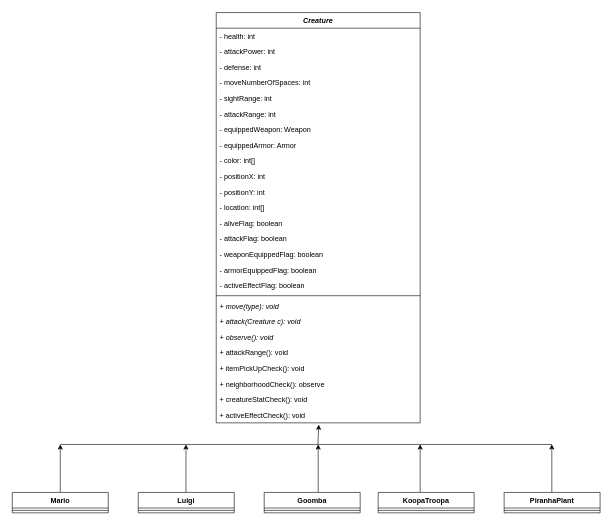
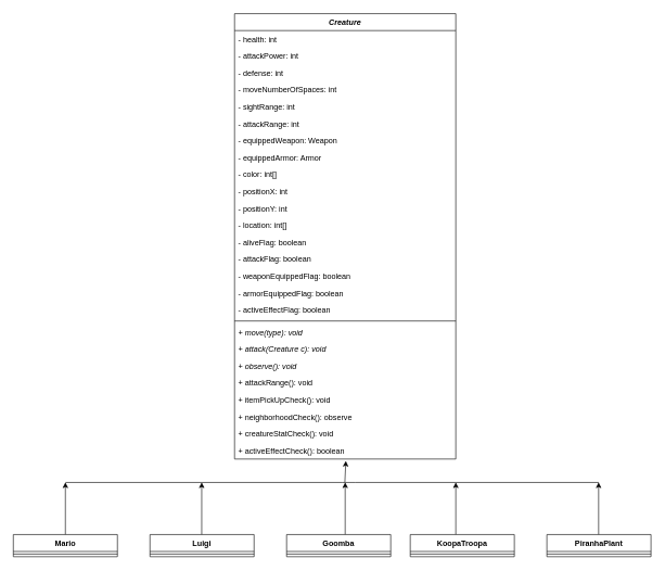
  <mxCell id="0" />
  <mxCell id="1" parent="0" />
  <mxCell id="2" value="Creature" style="swimlane;fontStyle=3;align=center;verticalAlign=top;childLayout=stackLayout;horizontal=1;startSize=26;horizontalStack=0;resizeParent=1;resizeParentMax=0;resizeLast=0;collapsible=1;marginBottom=0;" vertex="1" parent="1"><mxGeometry x="360" y="20" width="340" height="684" as="geometry" /></mxCell>
  <mxCell id="3" value="- health: int" style="text;strokeColor=none;fillColor=none;align=left;verticalAlign=top;spacingLeft=4;spacingRight=4;overflow=hidden;rotatable=0;points=[[0,0.5],[1,0.5]];portConstraint=eastwest;" vertex="1" parent="2"><mxGeometry y="26" width="340" height="26" as="geometry" /></mxCell>
  <mxCell id="4" value="- attackPower: int" style="text;strokeColor=none;fillColor=none;align=left;verticalAlign=top;spacingLeft=4;spacingRight=4;overflow=hidden;rotatable=0;points=[[0,0.5],[1,0.5]];portConstraint=eastwest;" vertex="1" parent="2"><mxGeometry y="52" width="340" height="26" as="geometry" /></mxCell>
  <mxCell id="5" value="- defense: int" style="text;strokeColor=none;fillColor=none;align=left;verticalAlign=top;spacingLeft=4;spacingRight=4;overflow=hidden;rotatable=0;points=[[0,0.5],[1,0.5]];portConstraint=eastwest;" vertex="1" parent="2"><mxGeometry y="78" width="340" height="26" as="geometry" /></mxCell>
  <mxCell id="6" value="- moveNumberOfSpaces: int" style="text;strokeColor=none;fillColor=none;align=left;verticalAlign=top;spacingLeft=4;spacingRight=4;overflow=hidden;rotatable=0;points=[[0,0.5],[1,0.5]];portConstraint=eastwest;" vertex="1" parent="2"><mxGeometry y="104" width="340" height="26" as="geometry" /></mxCell>
  <mxCell id="7" value="- sightRange: int" style="text;strokeColor=none;fillColor=none;align=left;verticalAlign=top;spacingLeft=4;spacingRight=4;overflow=hidden;rotatable=0;points=[[0,0.5],[1,0.5]];portConstraint=eastwest;" vertex="1" parent="2"><mxGeometry y="130" width="340" height="26" as="geometry" /></mxCell>
  <mxCell id="8" value="- attackRange: int" style="text;strokeColor=none;fillColor=none;align=left;verticalAlign=top;spacingLeft=4;spacingRight=4;overflow=hidden;rotatable=0;points=[[0,0.5],[1,0.5]];portConstraint=eastwest;" vertex="1" parent="2"><mxGeometry y="156" width="340" height="26" as="geometry" /></mxCell>
  <mxCell id="9" value="- equippedWeapon: Weapon" style="text;strokeColor=none;fillColor=none;align=left;verticalAlign=top;spacingLeft=4;spacingRight=4;overflow=hidden;rotatable=0;points=[[0,0.5],[1,0.5]];portConstraint=eastwest;" vertex="1" parent="2"><mxGeometry y="182" width="340" height="26" as="geometry" /></mxCell>
  <mxCell id="10" value="- equippedArmor: Armor" style="text;strokeColor=none;fillColor=none;align=left;verticalAlign=top;spacingLeft=4;spacingRight=4;overflow=hidden;rotatable=0;points=[[0,0.5],[1,0.5]];portConstraint=eastwest;" vertex="1" parent="2"><mxGeometry y="208" width="340" height="26" as="geometry" /></mxCell>
  <mxCell id="11" value="- color: int[]" style="text;strokeColor=none;fillColor=none;align=left;verticalAlign=top;spacingLeft=4;spacingRight=4;overflow=hidden;rotatable=0;points=[[0,0.5],[1,0.5]];portConstraint=eastwest;" vertex="1" parent="2"><mxGeometry y="234" width="340" height="26" as="geometry" /></mxCell>
  <mxCell id="12" value="- positionX: int" style="text;strokeColor=none;fillColor=none;align=left;verticalAlign=top;spacingLeft=4;spacingRight=4;overflow=hidden;rotatable=0;points=[[0,0.5],[1,0.5]];portConstraint=eastwest;" vertex="1" parent="2"><mxGeometry y="260" width="340" height="26" as="geometry" /></mxCell>
  <mxCell id="13" value="- positionY: int" style="text;strokeColor=none;fillColor=none;align=left;verticalAlign=top;spacingLeft=4;spacingRight=4;overflow=hidden;rotatable=0;points=[[0,0.5],[1,0.5]];portConstraint=eastwest;" vertex="1" parent="2"><mxGeometry y="286" width="340" height="26" as="geometry" /></mxCell>
  <mxCell id="14" value="- location: int[]" style="text;strokeColor=none;fillColor=none;align=left;verticalAlign=top;spacingLeft=4;spacingRight=4;overflow=hidden;rotatable=0;points=[[0,0.5],[1,0.5]];portConstraint=eastwest;" vertex="1" parent="2"><mxGeometry y="312" width="340" height="26" as="geometry" /></mxCell>
  <mxCell id="15" value="- aliveFlag: boolean" style="text;strokeColor=none;fillColor=none;align=left;verticalAlign=top;spacingLeft=4;spacingRight=4;overflow=hidden;rotatable=0;points=[[0,0.5],[1,0.5]];portConstraint=eastwest;" vertex="1" parent="2"><mxGeometry y="338" width="340" height="26" as="geometry" /></mxCell>
  <mxCell id="16" value="- attackFlag: boolean" style="text;strokeColor=none;fillColor=none;align=left;verticalAlign=top;spacingLeft=4;spacingRight=4;overflow=hidden;rotatable=0;points=[[0,0.5],[1,0.5]];portConstraint=eastwest;" vertex="1" parent="2"><mxGeometry y="364" width="340" height="26" as="geometry" /></mxCell>
  <mxCell id="17" value="- weaponEquippedFlag: boolean" style="text;strokeColor=none;fillColor=none;align=left;verticalAlign=top;spacingLeft=4;spacingRight=4;overflow=hidden;rotatable=0;points=[[0,0.5],[1,0.5]];portConstraint=eastwest;" vertex="1" parent="2"><mxGeometry y="390" width="340" height="26" as="geometry" /></mxCell>
  <mxCell id="18" value="- armorEquippedFlag: boolean" style="text;strokeColor=none;fillColor=none;align=left;verticalAlign=top;spacingLeft=4;spacingRight=4;overflow=hidden;rotatable=0;points=[[0,0.5],[1,0.5]];portConstraint=eastwest;" vertex="1" parent="2"><mxGeometry y="416" width="340" height="26" as="geometry" /></mxCell>
  <mxCell id="19" value="- activeEffectFlag: boolean" style="text;strokeColor=none;fillColor=none;align=left;verticalAlign=top;spacingLeft=4;spacingRight=4;overflow=hidden;rotatable=0;points=[[0,0.5],[1,0.5]];portConstraint=eastwest;" vertex="1" parent="2"><mxGeometry y="442" width="340" height="26" as="geometry" /></mxCell>
  <mxCell id="20" value="" style="line;strokeWidth=1;fillColor=none;align=left;verticalAlign=middle;spacingTop=-1;spacingLeft=3;spacingRight=3;rotatable=0;labelPosition=right;points=[];portConstraint=eastwest;" vertex="1" parent="2"><mxGeometry y="468" width="340" height="8" as="geometry" /></mxCell>
  <mxCell id="21" value="+ move(type): void" style="text;strokeColor=none;fillColor=none;align=left;verticalAlign=top;spacingLeft=4;spacingRight=4;overflow=hidden;rotatable=0;points=[[0,0.5],[1,0.5]];portConstraint=eastwest;fontStyle=2" vertex="1" parent="2"><mxGeometry y="476" width="340" height="26" as="geometry" /></mxCell>
  <mxCell id="22" value="+ attack(Creature c): void" style="text;strokeColor=none;fillColor=none;align=left;verticalAlign=top;spacingLeft=4;spacingRight=4;overflow=hidden;rotatable=0;points=[[0,0.5],[1,0.5]];portConstraint=eastwest;fontStyle=2" vertex="1" parent="2"><mxGeometry y="502" width="340" height="26" as="geometry" /></mxCell>
  <mxCell id="23" value="+ observe(): void" style="text;strokeColor=none;fillColor=none;align=left;verticalAlign=top;spacingLeft=4;spacingRight=4;overflow=hidden;rotatable=0;points=[[0,0.5],[1,0.5]];portConstraint=eastwest;fontStyle=2" vertex="1" parent="2"><mxGeometry y="528" width="340" height="26" as="geometry" /></mxCell>
  <mxCell id="24" value="+ attackRange(): void" style="text;strokeColor=none;fillColor=none;align=left;verticalAlign=top;spacingLeft=4;spacingRight=4;overflow=hidden;rotatable=0;points=[[0,0.5],[1,0.5]];portConstraint=eastwest;fontStyle=0" vertex="1" parent="2"><mxGeometry y="554" width="340" height="26" as="geometry" /></mxCell>
  <mxCell id="25" value="+ itemPickUpCheck(): void" style="text;strokeColor=none;fillColor=none;align=left;verticalAlign=top;spacingLeft=4;spacingRight=4;overflow=hidden;rotatable=0;points=[[0,0.5],[1,0.5]];portConstraint=eastwest;fontStyle=0" vertex="1" parent="2"><mxGeometry y="580" width="340" height="26" as="geometry" /></mxCell>
  <mxCell id="26" value="+ neighborhoodCheck(): observe" style="text;strokeColor=none;fillColor=none;align=left;verticalAlign=top;spacingLeft=4;spacingRight=4;overflow=hidden;rotatable=0;points=[[0,0.5],[1,0.5]];portConstraint=eastwest;fontStyle=0" vertex="1" parent="2"><mxGeometry y="606" width="340" height="26" as="geometry" /></mxCell>
  <mxCell id="27" value="+ creatureStatCheck(): void" style="text;strokeColor=none;fillColor=none;align=left;verticalAlign=top;spacingLeft=4;spacingRight=4;overflow=hidden;rotatable=0;points=[[0,0.5],[1,0.5]];portConstraint=eastwest;fontStyle=0" vertex="1" parent="2"><mxGeometry y="632" width="340" height="26" as="geometry" /></mxCell>
- <mxCell id="28" value="+ activeEffectCheck(): void" style="text;strokeColor=none;fillColor=none;align=left;verticalAlign=top;spacingLeft=4;spacingRight=4;overflow=hidden;rotatable=0;points=[[0,0.5],[1,0.5]];portConstraint=eastwest;fontStyle=0" vertex="1" parent="2"><mxGeometry y="658" width="340" height="26" as="geometry" /></mxCell>
+ <mxCell id="28" value="+ activeEffectCheck(): boolean" style="text;strokeColor=none;fillColor=none;align=left;verticalAlign=top;spacingLeft=4;spacingRight=4;overflow=hidden;rotatable=0;points=[[0,0.5],[1,0.5]];portConstraint=eastwest;fontStyle=0" vertex="1" parent="2"><mxGeometry y="658" width="340" height="26" as="geometry" /></mxCell>
  <mxCell id="29" value="" style="endArrow=none;html=1;" edge="1" parent="1"><mxGeometry width="50" height="50" relative="1" as="geometry"><mxPoint x="100" y="740" as="sourcePoint" /><mxPoint x="920" y="740" as="targetPoint" /><Array as="points"><mxPoint x="535" y="740" /></Array></mxGeometry></mxCell>
  <mxCell id="30" value="" style="endArrow=classic;html=1;" edge="1" parent="1"><mxGeometry width="50" height="50" relative="1" as="geometry"><mxPoint x="100" y="820" as="sourcePoint" /><mxPoint x="100" y="740" as="targetPoint" /></mxGeometry></mxCell>
  <mxCell id="31" value="" style="endArrow=classic;html=1;" edge="1" parent="1"><mxGeometry width="50" height="50" relative="1" as="geometry"><mxPoint x="309.5" y="820" as="sourcePoint" /><mxPoint x="309.5" y="740" as="targetPoint" /></mxGeometry></mxCell>
  <mxCell id="32" value="" style="endArrow=classic;html=1;" edge="1" parent="1"><mxGeometry width="50" height="50" relative="1" as="geometry"><mxPoint x="530" y="820" as="sourcePoint" /><mxPoint x="530" y="740" as="targetPoint" /></mxGeometry></mxCell>
  <mxCell id="33" value="" style="endArrow=classic;html=1;" edge="1" parent="1"><mxGeometry width="50" height="50" relative="1" as="geometry"><mxPoint x="700" y="820" as="sourcePoint" /><mxPoint x="700" y="740" as="targetPoint" /></mxGeometry></mxCell>
  <mxCell id="34" value="" style="endArrow=classic;html=1;" edge="1" parent="1"><mxGeometry width="50" height="50" relative="1" as="geometry"><mxPoint x="919.5" y="820" as="sourcePoint" /><mxPoint x="919.5" y="740" as="targetPoint" /></mxGeometry></mxCell>
  <mxCell id="35" value="" style="endArrow=classic;html=1;entryX=0.503;entryY=1.115;entryDx=0;entryDy=0;entryPerimeter=0;" edge="1" parent="1" target="28"><mxGeometry width="50" height="50" relative="1" as="geometry"><mxPoint x="529.5" y="740" as="sourcePoint" /><mxPoint x="529.5" y="670" as="targetPoint" /></mxGeometry></mxCell>
  <mxCell id="36" value="Mario" style="swimlane;fontStyle=1;align=center;verticalAlign=top;childLayout=stackLayout;horizontal=1;startSize=26;horizontalStack=0;resizeParent=1;resizeParentMax=0;resizeLast=0;collapsible=1;marginBottom=0;" vertex="1" parent="1"><mxGeometry x="20" y="820" width="160" height="34" as="geometry" /></mxCell>
  <mxCell id="37" value="" style="line;strokeWidth=1;fillColor=none;align=left;verticalAlign=middle;spacingTop=-1;spacingLeft=3;spacingRight=3;rotatable=0;labelPosition=right;points=[];portConstraint=eastwest;" vertex="1" parent="36"><mxGeometry y="26" width="160" height="8" as="geometry" /></mxCell>
  <mxCell id="38" value="Luigi" style="swimlane;fontStyle=1;align=center;verticalAlign=top;childLayout=stackLayout;horizontal=1;startSize=26;horizontalStack=0;resizeParent=1;resizeParentMax=0;resizeLast=0;collapsible=1;marginBottom=0;" vertex="1" parent="1"><mxGeometry x="230" y="820" width="160" height="34" as="geometry" /></mxCell>
  <mxCell id="39" value="" style="line;strokeWidth=1;fillColor=none;align=left;verticalAlign=middle;spacingTop=-1;spacingLeft=3;spacingRight=3;rotatable=0;labelPosition=right;points=[];portConstraint=eastwest;" vertex="1" parent="38"><mxGeometry y="26" width="160" height="8" as="geometry" /></mxCell>
  <mxCell id="40" value="Goomba" style="swimlane;fontStyle=1;align=center;verticalAlign=top;childLayout=stackLayout;horizontal=1;startSize=26;horizontalStack=0;resizeParent=1;resizeParentMax=0;resizeLast=0;collapsible=1;marginBottom=0;" vertex="1" parent="1"><mxGeometry x="440" y="820" width="160" height="34" as="geometry" /></mxCell>
  <mxCell id="41" value="" style="line;strokeWidth=1;fillColor=none;align=left;verticalAlign=middle;spacingTop=-1;spacingLeft=3;spacingRight=3;rotatable=0;labelPosition=right;points=[];portConstraint=eastwest;" vertex="1" parent="40"><mxGeometry y="26" width="160" height="8" as="geometry" /></mxCell>
  <mxCell id="42" value="KoopaTroopa" style="swimlane;fontStyle=1;align=center;verticalAlign=top;childLayout=stackLayout;horizontal=1;startSize=26;horizontalStack=0;resizeParent=1;resizeParentMax=0;resizeLast=0;collapsible=1;marginBottom=0;" vertex="1" parent="1"><mxGeometry x="630" y="820" width="160" height="34" as="geometry" /></mxCell>
  <mxCell id="43" value="" style="line;strokeWidth=1;fillColor=none;align=left;verticalAlign=middle;spacingTop=-1;spacingLeft=3;spacingRight=3;rotatable=0;labelPosition=right;points=[];portConstraint=eastwest;" vertex="1" parent="42"><mxGeometry y="26" width="160" height="8" as="geometry" /></mxCell>
  <mxCell id="44" value="PiranhaPlant" style="swimlane;fontStyle=1;align=center;verticalAlign=top;childLayout=stackLayout;horizontal=1;startSize=26;horizontalStack=0;resizeParent=1;resizeParentMax=0;resizeLast=0;collapsible=1;marginBottom=0;" vertex="1" parent="1"><mxGeometry x="840" y="820" width="160" height="34" as="geometry" /></mxCell>
  <mxCell id="45" value="" style="line;strokeWidth=1;fillColor=none;align=left;verticalAlign=middle;spacingTop=-1;spacingLeft=3;spacingRight=3;rotatable=0;labelPosition=right;points=[];portConstraint=eastwest;" vertex="1" parent="44"><mxGeometry y="26" width="160" height="8" as="geometry" /></mxCell>
